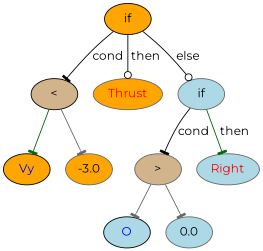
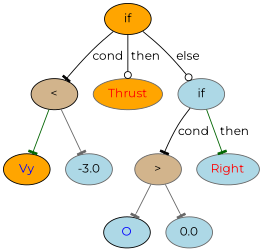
  digraph {
    fontname=Montserrat
    node [color=gray40 fillcolor=lightblue fontname=Montserrat style=filled]
    edge [arrowhead=tee color=black fontname=Montserrat]
    if [color=black fillcolor=orange]
    "<" [color=black fillcolor=tan]
    Thrust [fillcolor=orange fontcolor=red]
    n4 [label=if]
    Vy [color=black fillcolor=orange fontcolor=blue]
-   -3.0 [fillcolor=orange]
+   -3.0
    ">" [fillcolor=tan]
    Right [fontcolor=red]
    O [color=black fontcolor=blue]
    0.0
    if -> "<" [label=cond]
    if -> Thrust [arrowhead=odot label=" then"]
    if -> n4 [arrowhead=odot label=else]
    "<" -> Vy [color=darkgreen]
    "<" -> -3.0 [color=gray40]
    n4 -> ">" [label=cond]
    n4 -> Right [color=darkgreen label=" then"]
    ">" -> O [color=gray40]
    ">" -> 0.0 [color=gray40]
  }
